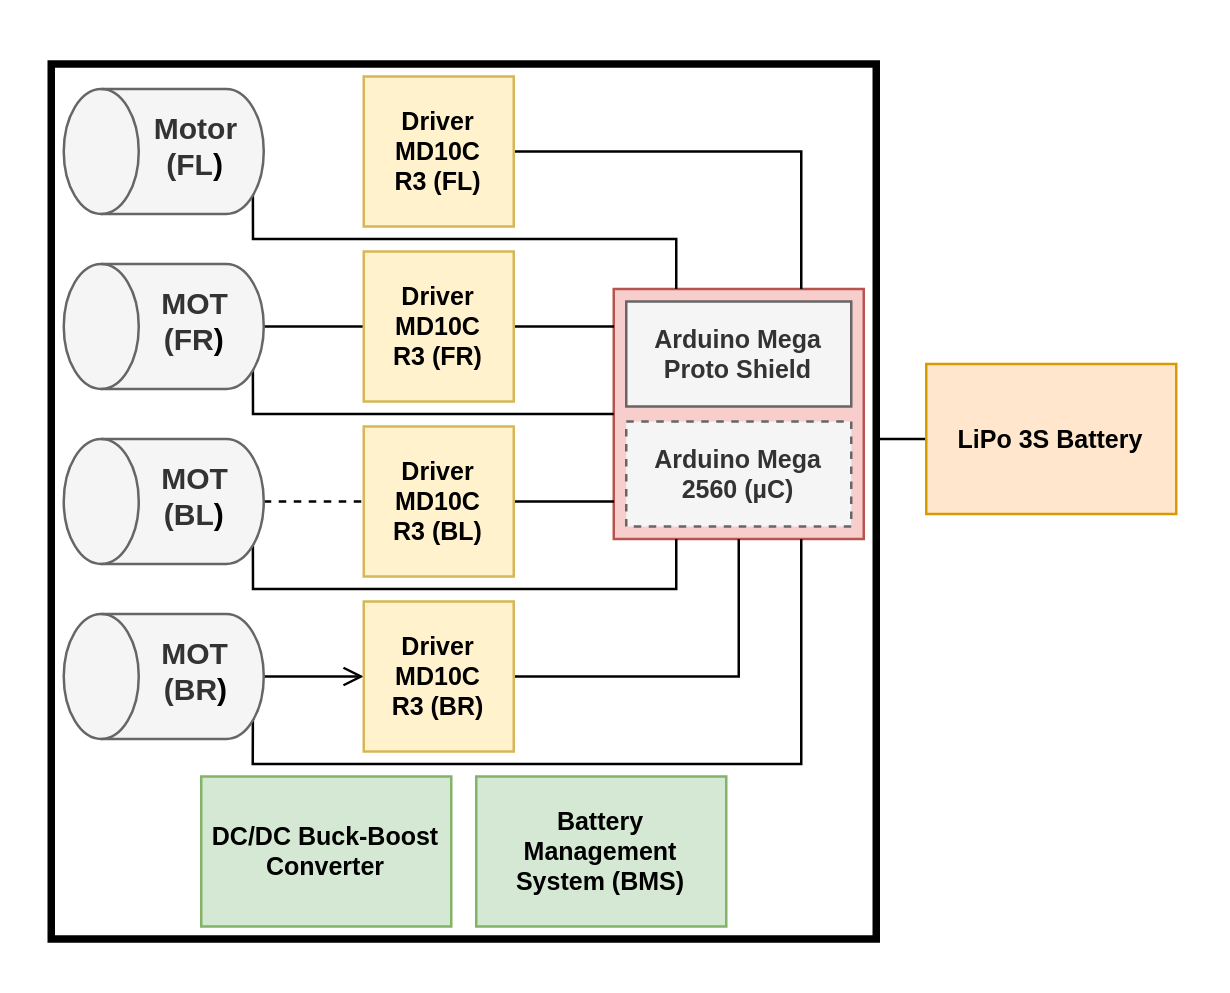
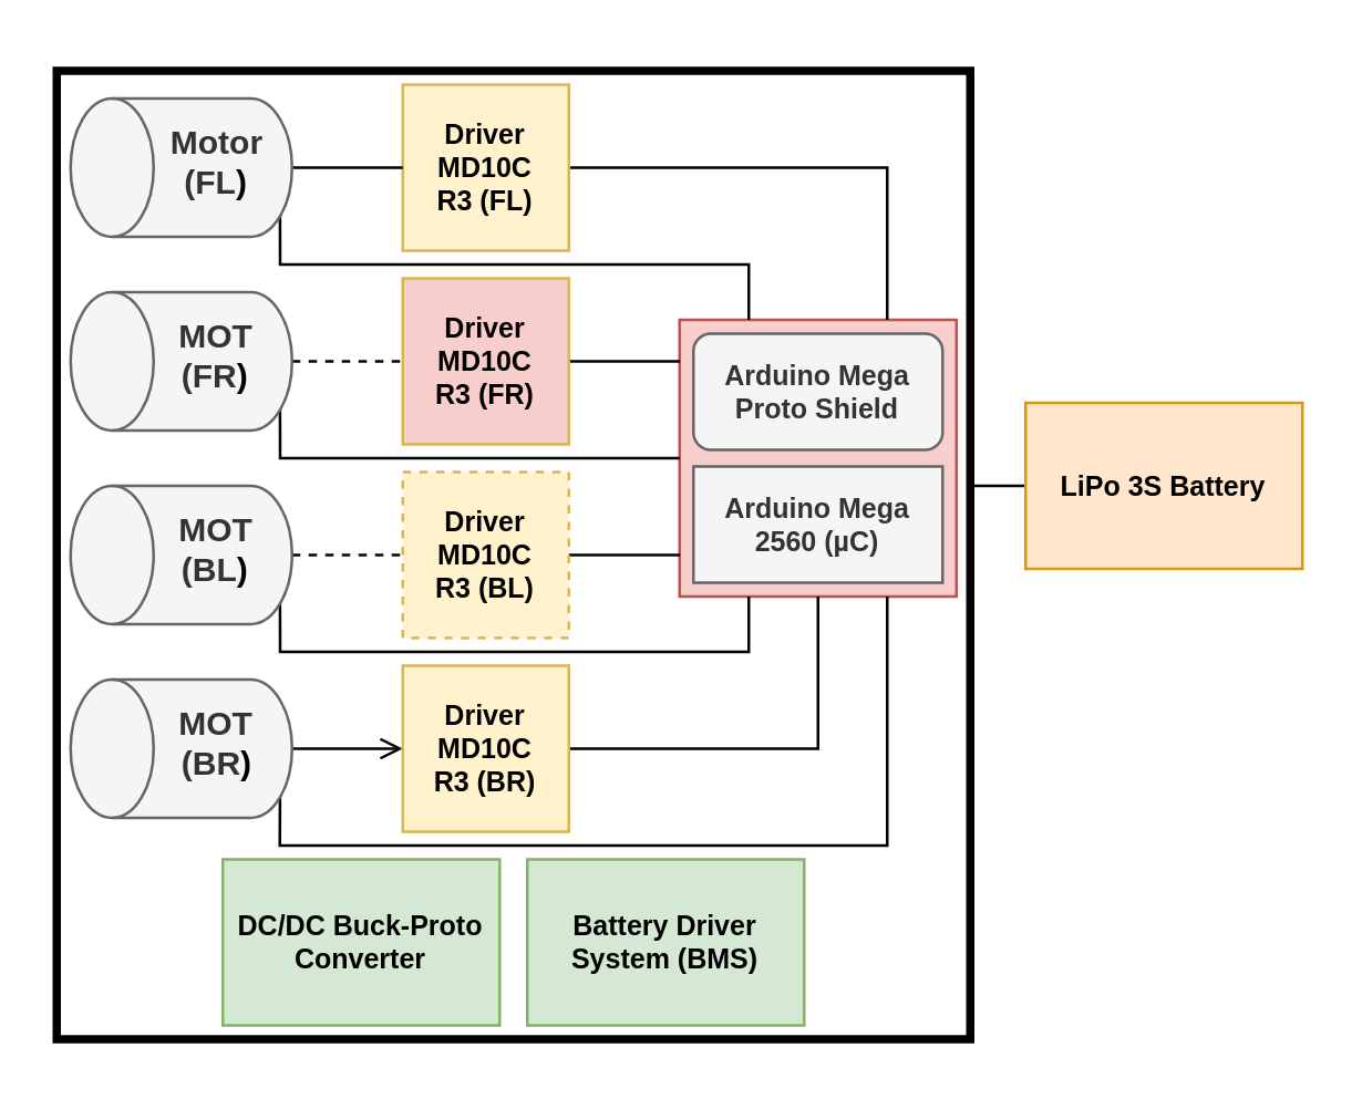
  <mxCell id="0" />
  <mxCell id="1" parent="0" />
  <mxCell id="2" value="" style="rounded=0;whiteSpace=wrap;html=1;fontStyle=1;fontSize=10;fillColor=none;strokeWidth=3;" vertex="1" parent="1"><mxGeometry x="20" y="25" width="330" height="350" as="geometry" /></mxCell>
  <mxCell id="3" value="" style="rounded=0;whiteSpace=wrap;html=1;fillColor=#f8cecc;strokeColor=#b85450;" vertex="1" parent="1"><mxGeometry x="245" y="115" width="100" height="100" as="geometry" /></mxCell>
- <mxCell id="4" value="Arduino Mega&lt;div&gt;2560 (µC)&lt;/div&gt;" style="rounded=0;whiteSpace=wrap;html=1;fontStyle=1;fontSize=10;fillColor=#f5f5f5;fontColor=#333333;strokeColor=#666666;dashed=1;" parent="1" vertex="1"><mxGeometry x="250" y="168" width="90" height="42" as="geometry" /></mxCell>
+ <mxCell id="4" value="Arduino Mega&lt;div&gt;2560 (µC)&lt;/div&gt;" style="rounded=0;whiteSpace=wrap;html=1;fontStyle=1;fontSize=10;fillColor=#f5f5f5;fontColor=#333333;strokeColor=#666666;" parent="1" vertex="1"><mxGeometry x="250" y="168" width="90" height="42" as="geometry" /></mxCell>
  <mxCell id="5" style="edgeStyle=orthogonalEdgeStyle;rounded=0;orthogonalLoop=1;jettySize=auto;html=1;exitX=1;exitY=0.5;exitDx=0;exitDy=0;entryX=0.75;entryY=0;entryDx=0;entryDy=0;endArrow=none;endFill=0;" edge="1" parent="1" source="6" target="3"><mxGeometry relative="1" as="geometry"><mxPoint x="310" y="90" as="targetPoint" /></mxGeometry></mxCell>
  <mxCell id="6" value="Driver MD10C&lt;div&gt;R3 (&lt;span style=&quot;background-color: transparent; color: light-dark(rgb(0, 0, 0), rgb(255, 255, 255));&quot;&gt;FL)&lt;/span&gt;&lt;/div&gt;" style="rounded=0;whiteSpace=wrap;html=1;fontSize=10;fontStyle=1;fillColor=#fff2cc;strokeColor=#d6b656;" parent="1" vertex="1"><mxGeometry x="145" y="30" width="60" height="60" as="geometry" /></mxCell>
+ <mxCell id="7" style="edgeStyle=orthogonalEdgeStyle;rounded=0;orthogonalLoop=1;jettySize=auto;html=1;exitX=0.5;exitY=1;exitDx=0;exitDy=0;exitPerimeter=0;entryX=0;entryY=0.5;entryDx=0;entryDy=0;endArrow=none;endFill=0;" edge="1" parent="1" source="9" target="6"><mxGeometry relative="1" as="geometry" /></mxCell>
  <mxCell id="8" style="edgeStyle=orthogonalEdgeStyle;rounded=0;orthogonalLoop=1;jettySize=auto;html=1;exitX=0.145;exitY=1;exitDx=0;exitDy=-4.35;exitPerimeter=0;entryX=0.25;entryY=0;entryDx=0;entryDy=0;endArrow=none;endFill=0;" edge="1" parent="1" source="9" target="3"><mxGeometry relative="1" as="geometry"><mxPoint x="240" y="95" as="targetPoint" /><Array as="points"><mxPoint x="101" y="95" /><mxPoint x="270" y="95" /></Array></mxGeometry></mxCell>
  <mxCell id="9" value="Motor&lt;div&gt;(FL&lt;span style=&quot;background-color: transparent; color: light-dark(rgb(0, 0, 0), rgb(255, 255, 255));&quot;&gt;)&lt;/span&gt;&lt;/div&gt;" style="shape=cylinder3;whiteSpace=wrap;html=1;boundedLbl=1;backgroundOutline=1;size=15;rotation=-90;textDirection=vertical-rl;fontStyle=1;spacing=0;align=center;fillColor=#f5f5f5;fontColor=#333333;strokeColor=#666666;" vertex="1" parent="1"><mxGeometry x="40" width="50" height="80" as="geometry" y="20" /></mxCell>
- <mxCell id="10" style="edgeStyle=orthogonalEdgeStyle;rounded=0;orthogonalLoop=1;jettySize=auto;html=1;exitX=0.5;exitY=1;exitDx=0;exitDy=0;exitPerimeter=0;entryX=0;entryY=0.5;entryDx=0;entryDy=0;endArrow=none;endFill=0;" edge="1" parent="1" source="12" target="20"><mxGeometry relative="1" as="geometry" /></mxCell>
+ <mxCell id="10" style="edgeStyle=orthogonalEdgeStyle;rounded=0;orthogonalLoop=1;jettySize=auto;html=1;exitX=0.5;exitY=1;exitDx=0;exitDy=0;exitPerimeter=0;entryX=0;entryY=0.5;entryDx=0;entryDy=0;endArrow=none;endFill=0;dashed=1;" edge="1" parent="1" source="12" target="20"><mxGeometry relative="1" as="geometry" /></mxCell>
  <mxCell id="11" style="edgeStyle=orthogonalEdgeStyle;rounded=0;orthogonalLoop=1;jettySize=auto;html=1;exitX=0.145;exitY=1;exitDx=0;exitDy=-4.35;exitPerimeter=0;entryX=0;entryY=0.5;entryDx=0;entryDy=0;endArrow=none;endFill=0;" edge="1" parent="1" source="12" target="3"><mxGeometry relative="1" as="geometry"><mxPoint x="240" y="165" as="targetPoint" /><Array as="points"><mxPoint x="101" y="165" /></Array></mxGeometry></mxCell>
  <mxCell id="12" value="MOT&lt;div&gt;(FR&lt;span style=&quot;background-color: transparent; color: light-dark(rgb(0, 0, 0), rgb(255, 255, 255));&quot;&gt;)&lt;/span&gt;&lt;/div&gt;" style="shape=cylinder3;whiteSpace=wrap;html=1;boundedLbl=1;backgroundOutline=1;size=15;rotation=-90;textDirection=vertical-rl;fontStyle=1;spacing=0;align=center;fillColor=#f5f5f5;fontColor=#333333;strokeColor=#666666;" vertex="1" parent="1"><mxGeometry x="40" y="90" width="50" height="80" as="geometry" /></mxCell>
  <mxCell id="13" style="edgeStyle=orthogonalEdgeStyle;rounded=0;orthogonalLoop=1;jettySize=auto;html=1;exitX=0.5;exitY=1;exitDx=0;exitDy=0;exitPerimeter=0;entryX=0;entryY=0.5;entryDx=0;entryDy=0;endArrow=none;endFill=0;dashed=1;" edge="1" parent="1" source="15" target="22"><mxGeometry relative="1" as="geometry" /></mxCell>
  <mxCell id="14" style="edgeStyle=orthogonalEdgeStyle;rounded=0;orthogonalLoop=1;jettySize=auto;html=1;exitX=0.145;exitY=1;exitDx=0;exitDy=-4.35;exitPerimeter=0;entryX=0.25;entryY=1;entryDx=0;entryDy=0;endArrow=none;endFill=0;" edge="1" parent="1" source="15" target="3"><mxGeometry relative="1" as="geometry"><Array as="points"><mxPoint x="101" y="235" /><mxPoint x="270" y="235" /></Array></mxGeometry></mxCell>
  <mxCell id="15" value="MOT&lt;div&gt;(BL&lt;span style=&quot;background-color: transparent; color: light-dark(rgb(0, 0, 0), rgb(255, 255, 255));&quot;&gt;)&lt;/span&gt;&lt;/div&gt;" style="shape=cylinder3;whiteSpace=wrap;html=1;boundedLbl=1;backgroundOutline=1;size=15;rotation=-90;textDirection=vertical-rl;fontStyle=1;spacing=0;align=center;fillColor=#f5f5f5;fontColor=#333333;strokeColor=#666666;" vertex="1" parent="1"><mxGeometry x="40" y="160" width="50" height="80" as="geometry" /></mxCell>
  <mxCell id="16" style="edgeStyle=orthogonalEdgeStyle;rounded=0;orthogonalLoop=1;jettySize=auto;html=1;exitX=0.5;exitY=1;exitDx=0;exitDy=0;exitPerimeter=0;entryX=0;entryY=0.5;entryDx=0;entryDy=0;endArrow=open;endFill=0;" edge="1" parent="1" source="18" target="24"><mxGeometry relative="1" as="geometry" /></mxCell>
  <mxCell id="17" style="edgeStyle=orthogonalEdgeStyle;rounded=0;orthogonalLoop=1;jettySize=auto;html=1;exitX=0.145;exitY=1;exitDx=0;exitDy=-4.35;exitPerimeter=0;entryX=0.75;entryY=1;entryDx=0;entryDy=0;endArrow=none;endFill=0;" edge="1" parent="1" source="18" target="3"><mxGeometry relative="1" as="geometry"><Array as="points"><mxPoint x="101" y="305" /><mxPoint x="320" y="305" /></Array></mxGeometry></mxCell>
  <mxCell id="18" value="MOT&lt;div&gt;(BR&lt;span style=&quot;background-color: transparent; color: light-dark(rgb(0, 0, 0), rgb(255, 255, 255));&quot;&gt;)&lt;/span&gt;&lt;/div&gt;" style="shape=cylinder3;whiteSpace=wrap;html=1;boundedLbl=1;backgroundOutline=1;size=15;rotation=-90;textDirection=vertical-rl;fontStyle=1;spacing=0;align=center;fillColor=#f5f5f5;fontColor=#333333;strokeColor=#666666;" vertex="1" parent="1"><mxGeometry x="40" y="230" width="50" height="80" as="geometry" /></mxCell>
  <mxCell id="19" style="edgeStyle=orthogonalEdgeStyle;rounded=0;orthogonalLoop=1;jettySize=auto;html=1;exitX=1;exitY=0.5;exitDx=0;exitDy=0;entryX=0.001;entryY=0.15;entryDx=0;entryDy=0;entryPerimeter=0;endArrow=none;endFill=0;" edge="1" parent="1" source="20" target="3"><mxGeometry relative="1" as="geometry"><mxPoint x="240" y="130" as="targetPoint" /><Array as="points" /></mxGeometry></mxCell>
- <mxCell id="20" value="Driver MD10C&lt;div&gt;R3 (&lt;span style=&quot;background-color: transparent; color: light-dark(rgb(0, 0, 0), rgb(255, 255, 255));&quot;&gt;FR)&lt;/span&gt;&lt;/div&gt;" style="rounded=0;whiteSpace=wrap;html=1;fontSize=10;fontStyle=1;fillColor=#fff2cc;strokeColor=#d6b656;" vertex="1" parent="1"><mxGeometry x="145" y="100" width="60" height="60" as="geometry" /></mxCell>
+ <mxCell id="20" value="Driver MD10C&lt;div&gt;R3 (&lt;span style=&quot;background-color: transparent; color: light-dark(rgb(0, 0, 0), rgb(255, 255, 255));&quot;&gt;FR)&lt;/span&gt;&lt;/div&gt;" style="rounded=0;whiteSpace=wrap;html=1;fontSize=10;fontStyle=1;fillColor=#f8cecc;strokeColor=#d6b656;" vertex="1" parent="1"><mxGeometry x="145" y="100" width="60" height="60" as="geometry" /></mxCell>
  <mxCell id="21" style="edgeStyle=orthogonalEdgeStyle;rounded=0;orthogonalLoop=1;jettySize=auto;html=1;exitX=1;exitY=0.5;exitDx=0;exitDy=0;entryX=0.001;entryY=0.85;entryDx=0;entryDy=0;entryPerimeter=0;endArrow=none;endFill=0;" edge="1" parent="1" source="22" target="3"><mxGeometry relative="1" as="geometry"><mxPoint x="240" y="200.077" as="targetPoint" /></mxGeometry></mxCell>
- <mxCell id="22" value="Driver MD10C&lt;div&gt;R3 (BL&lt;span style=&quot;background-color: transparent; color: light-dark(rgb(0, 0, 0), rgb(255, 255, 255));&quot;&gt;)&lt;/span&gt;&lt;/div&gt;" style="rounded=0;whiteSpace=wrap;html=1;fontSize=10;fontStyle=1;fillColor=#fff2cc;strokeColor=#d6b656;" vertex="1" parent="1"><mxGeometry x="145" y="170" width="60" height="60" as="geometry" /></mxCell>
+ <mxCell id="22" value="Driver MD10C&lt;div&gt;R3 (BL&lt;span style=&quot;background-color: transparent; color: light-dark(rgb(0, 0, 0), rgb(255, 255, 255));&quot;&gt;)&lt;/span&gt;&lt;/div&gt;" style="rounded=0;whiteSpace=wrap;html=1;fontSize=10;fontStyle=1;fillColor=#fff2cc;strokeColor=#d6b656;dashed=1;" vertex="1" parent="1"><mxGeometry x="145" y="170" width="60" height="60" as="geometry" /></mxCell>
  <mxCell id="23" style="edgeStyle=orthogonalEdgeStyle;rounded=0;orthogonalLoop=1;jettySize=auto;html=1;exitX=1;exitY=0.5;exitDx=0;exitDy=0;entryX=0.5;entryY=1;entryDx=0;entryDy=0;endArrow=none;endFill=0;" edge="1" parent="1" source="24" target="3"><mxGeometry relative="1" as="geometry" /></mxCell>
  <mxCell id="24" value="Driver MD10C&lt;div&gt;R3 (B&lt;span style=&quot;background-color: transparent; color: light-dark(rgb(0, 0, 0), rgb(255, 255, 255));&quot;&gt;R)&lt;/span&gt;&lt;/div&gt;" style="rounded=0;whiteSpace=wrap;html=1;fontSize=10;fontStyle=1;fillColor=#fff2cc;strokeColor=#d6b656;" vertex="1" parent="1"><mxGeometry x="145" y="240" width="60" height="60" as="geometry" /></mxCell>
- <mxCell id="25" value="Arduino Mega&lt;div&gt;Proto Shield&lt;/div&gt;" style="rounded=0;whiteSpace=wrap;html=1;fontStyle=1;fontSize=10;fillColor=#f5f5f5;fontColor=#333333;strokeColor=#666666;" vertex="1" parent="1"><mxGeometry x="250" y="120" width="90" height="42" as="geometry" /></mxCell>
- <mxCell id="26" value="Battery Management System (BMS)" style="rounded=0;whiteSpace=wrap;html=1;fontStyle=1;fontSize=10;fillColor=#d5e8d4;strokeColor=#82b366;" vertex="1" parent="1"><mxGeometry x="190" y="310" width="100" height="60" as="geometry" /></mxCell>
+ <mxCell id="25" value="Arduino Mega&lt;div&gt;Proto Shield&lt;/div&gt;" style="whiteSpace=wrap;html=1;fontStyle=1;fontSize=10;fillColor=#f5f5f5;fontColor=#333333;strokeColor=#666666;rounded=1;" vertex="1" parent="1"><mxGeometry x="250" y="120" width="90" height="42" as="geometry" /></mxCell>
+ <mxCell id="26" value="Battery Driver System (BMS)" style="rounded=0;whiteSpace=wrap;html=1;fontStyle=1;fontSize=10;fillColor=#d5e8d4;strokeColor=#82b366;" vertex="1" parent="1"><mxGeometry x="190" y="310" width="100" height="60" as="geometry" /></mxCell>
  <mxCell id="27" style="edgeStyle=orthogonalEdgeStyle;rounded=0;orthogonalLoop=1;jettySize=auto;html=1;exitX=0;exitY=0.5;exitDx=0;exitDy=0;entryX=1;entryY=0.5;entryDx=0;entryDy=0;endArrow=none;endFill=0;" edge="1" parent="1" source="28" target="2"><mxGeometry relative="1" as="geometry" /></mxCell>
  <mxCell id="28" value="LiPo 3S Battery" style="rounded=0;whiteSpace=wrap;html=1;fontStyle=1;fontSize=10;fillColor=#ffe6cc;strokeColor=#d79b00;" vertex="1" parent="1"><mxGeometry x="370" y="145" width="100" height="60" as="geometry" /></mxCell>
- <mxCell id="29" value="DC/DC Buck-Boost Converter" style="rounded=0;whiteSpace=wrap;html=1;fontStyle=1;fontSize=10;fillColor=#d5e8d4;strokeColor=#82b366;" vertex="1" parent="1"><mxGeometry x="80" y="310" width="100" height="60" as="geometry" /></mxCell>
+ <mxCell id="29" value="DC/DC Buck-Proto Converter" style="rounded=0;whiteSpace=wrap;html=1;fontStyle=1;fontSize=10;fillColor=#d5e8d4;strokeColor=#82b366;" vertex="1" parent="1"><mxGeometry x="80" y="310" width="100" height="60" as="geometry" /></mxCell>
